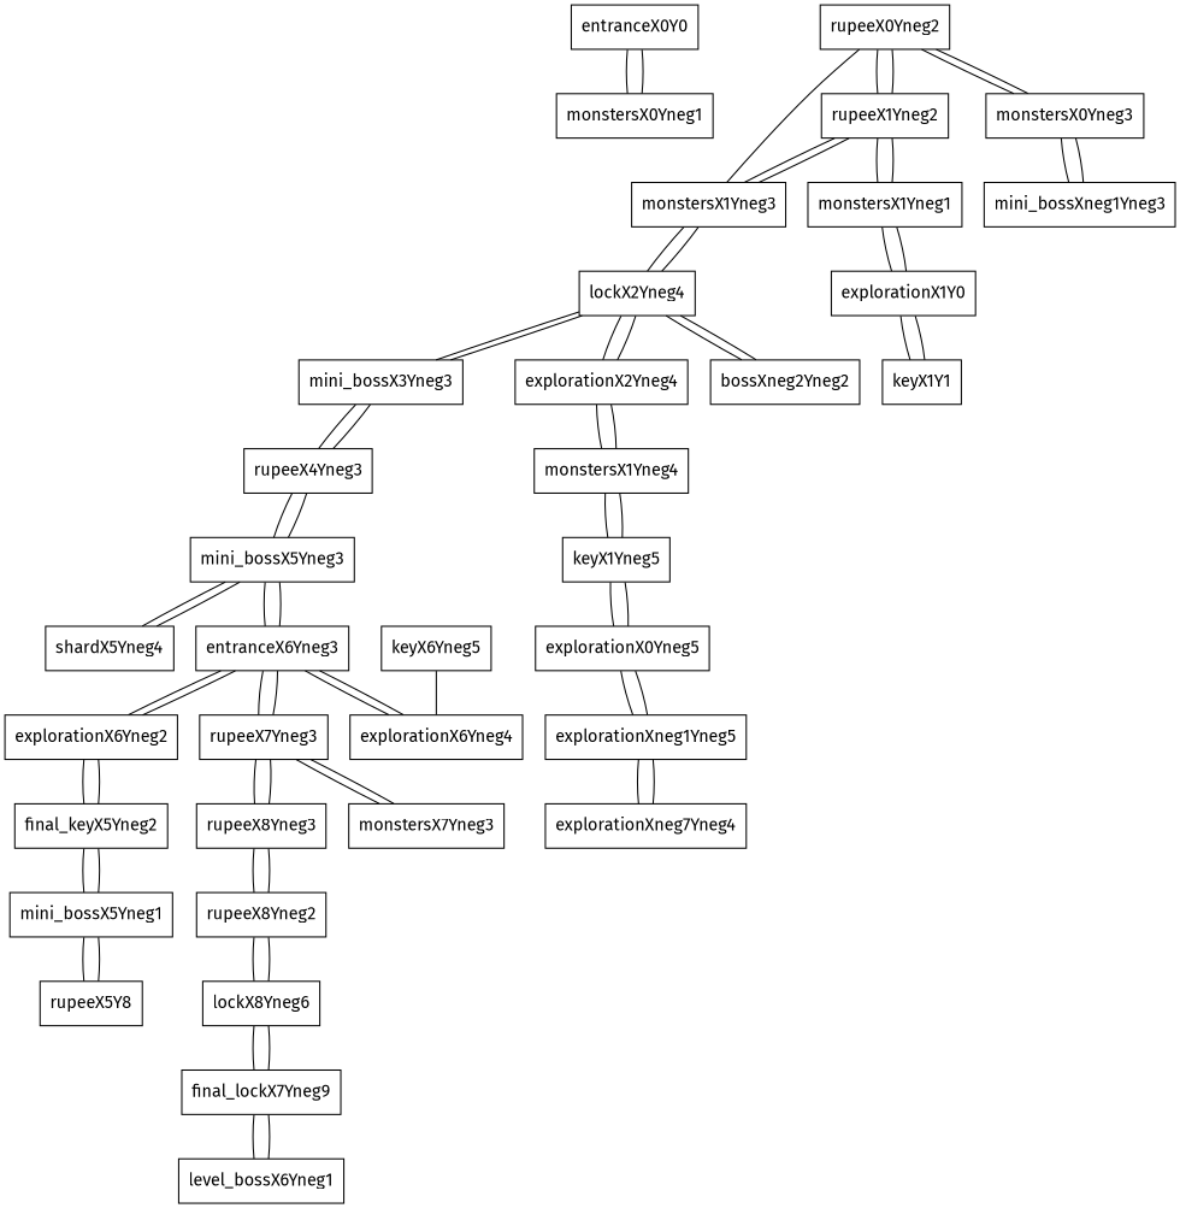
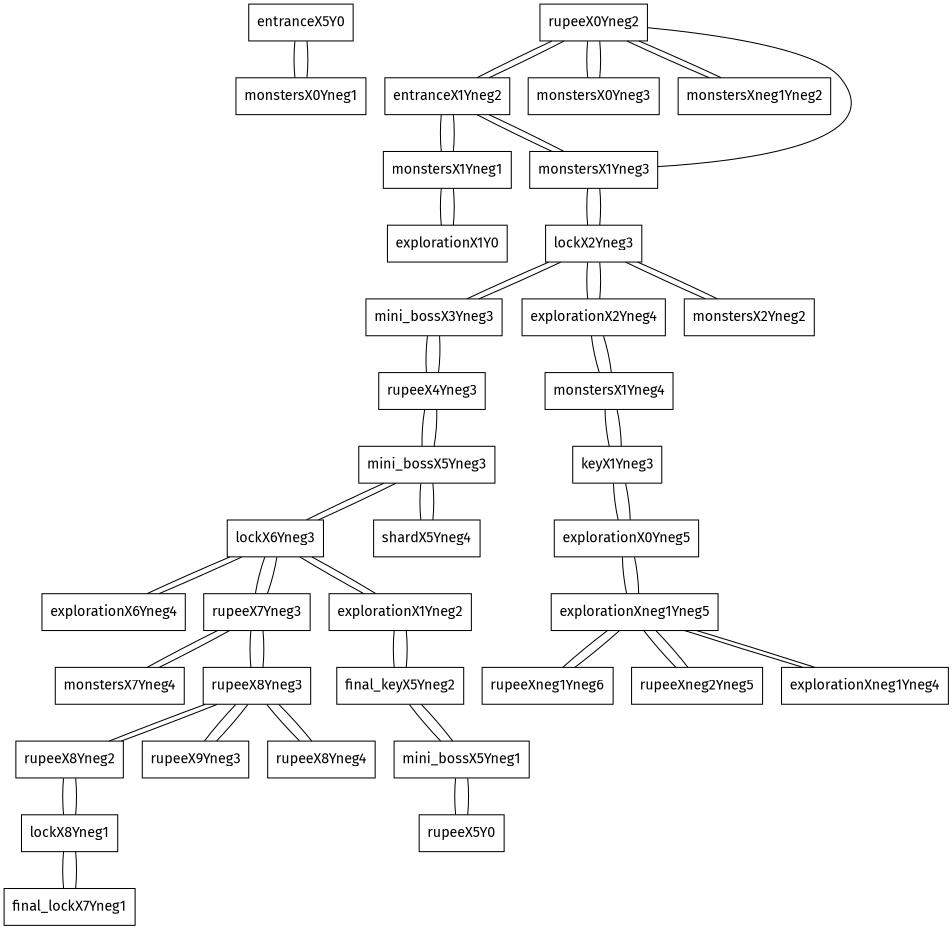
  graph {
    fontname="Fira Sans"
    node [fontname="Fira Sans" shape=box]
    edge [fontname="Fira Sans"]
-   entranceX0Y0
+   entranceX0Y0 [label=entranceX5Y0]
    monstersX0Yneg1
    rupeeX0Yneg2
-   rupeeX1Yneg2
+   rupeeX1Yneg2 [label=entranceX1Yneg2]
    monstersX0Yneg3
+   monstersXneg1Yneg2
    monstersX1Yneg3
    monstersX1Yneg1
-   mini_bossXneg1Yneg3
    explorationX1Y0
-   lockX2Yneg3 [label=lockX2Yneg4]
-   keyX1Y1
+   lockX2Yneg3
    mini_bossX3Yneg3
    explorationX2Yneg4
-   monstersX2Yneg2 [label=bossXneg2Yneg2]
+   monstersX2Yneg2
    rupeeX4Yneg3
    monstersX1Yneg4
    mini_bossX5Yneg3
    n19 [label=shardX5Yneg4]
-   lockX6Yneg3 [label=entranceX6Yneg3]
-   keyX1Yneg5
+   lockX6Yneg3
+   keyX1Yneg5 [label=keyX1Yneg3]
    explorationX0Yneg5
    explorationXneg1Yneg5
-   explorationXneg1Yneg4 [label=explorationXneg7Yneg4]
-   explorationX6Yneg2
+   rupeeXneg1Yneg6
+   rupeeXneg2Yneg5
+   explorationXneg1Yneg4
+   explorationX6Yneg2 [label=explorationX1Yneg2]
    explorationX6Yneg4
    rupeeX7Yneg3
    final_keyX5Yneg2
    rupeeX8Yneg3
-   monstersX7Yneg4 [label=monstersX7Yneg3]
+   monstersX7Yneg4
    mini_bossX5Yneg1
-   rupeeX5Y0 [label=rupeeX5Y8]
-   keyX6Yneg5
+   rupeeX5Y0
    rupeeX8Yneg2
-   lockX8Yneg1 [label=lockX8Yneg6]
-   final_lockX7Yneg1 [label=final_lockX7Yneg9]
-   level_bossX6Yneg1
+   rupeeX9Yneg3
+   rupeeX8Yneg4
+   lockX8Yneg1
+   final_lockX7Yneg1
    entranceX0Y0 -- monstersX0Yneg1
    monstersX0Yneg1 -- entranceX0Y0
    rupeeX0Yneg2 -- rupeeX1Yneg2
    rupeeX0Yneg2 -- monstersX0Yneg3
+   rupeeX0Yneg2 -- monstersXneg1Yneg2
    rupeeX0Yneg2 -- monstersX1Yneg3
    rupeeX1Yneg2 -- rupeeX0Yneg2
    rupeeX1Yneg2 -- monstersX1Yneg3
    rupeeX1Yneg2 -- monstersX1Yneg1
    monstersX0Yneg3 -- rupeeX0Yneg2
-   monstersX0Yneg3 -- mini_bossXneg1Yneg3
+   monstersXneg1Yneg2 -- rupeeX0Yneg2
    monstersX1Yneg3 -- rupeeX1Yneg2
    monstersX1Yneg3 -- lockX2Yneg3
    monstersX1Yneg1 -- rupeeX1Yneg2
    monstersX1Yneg1 -- explorationX1Y0
-   mini_bossXneg1Yneg3 -- monstersX0Yneg3
    explorationX1Y0 -- monstersX1Yneg1
-   explorationX1Y0 -- keyX1Y1
    lockX2Yneg3 -- monstersX1Yneg3
    lockX2Yneg3 -- mini_bossX3Yneg3
    lockX2Yneg3 -- explorationX2Yneg4
    lockX2Yneg3 -- monstersX2Yneg2
-   keyX1Y1 -- explorationX1Y0
    mini_bossX3Yneg3 -- lockX2Yneg3
    mini_bossX3Yneg3 -- rupeeX4Yneg3
    explorationX2Yneg4 -- lockX2Yneg3
    explorationX2Yneg4 -- monstersX1Yneg4
    monstersX2Yneg2 -- lockX2Yneg3
    rupeeX4Yneg3 -- mini_bossX3Yneg3
    rupeeX4Yneg3 -- mini_bossX5Yneg3
    monstersX1Yneg4 -- explorationX2Yneg4
    monstersX1Yneg4 -- keyX1Yneg5
    mini_bossX5Yneg3 -- rupeeX4Yneg3
    mini_bossX5Yneg3 -- n19
    mini_bossX5Yneg3 -- lockX6Yneg3
    n19 -- mini_bossX5Yneg3
    lockX6Yneg3 -- mini_bossX5Yneg3
    lockX6Yneg3 -- explorationX6Yneg2
    lockX6Yneg3 -- explorationX6Yneg4
    lockX6Yneg3 -- rupeeX7Yneg3
    keyX1Yneg5 -- monstersX1Yneg4
    keyX1Yneg5 -- explorationX0Yneg5
    explorationX0Yneg5 -- keyX1Yneg5
    explorationX0Yneg5 -- explorationXneg1Yneg5
    explorationXneg1Yneg5 -- explorationX0Yneg5
+   explorationXneg1Yneg5 -- rupeeXneg1Yneg6
+   explorationXneg1Yneg5 -- rupeeXneg2Yneg5
    explorationXneg1Yneg5 -- explorationXneg1Yneg4
+   rupeeXneg1Yneg6 -- explorationXneg1Yneg5
+   rupeeXneg2Yneg5 -- explorationXneg1Yneg5
    explorationXneg1Yneg4 -- explorationXneg1Yneg5
    explorationX6Yneg2 -- lockX6Yneg3
    explorationX6Yneg2 -- final_keyX5Yneg2
    explorationX6Yneg4 -- lockX6Yneg3
    rupeeX7Yneg3 -- lockX6Yneg3
    rupeeX7Yneg3 -- rupeeX8Yneg3
    rupeeX7Yneg3 -- monstersX7Yneg4
    final_keyX5Yneg2 -- explorationX6Yneg2
    final_keyX5Yneg2 -- mini_bossX5Yneg1
    rupeeX8Yneg3 -- rupeeX7Yneg3
    rupeeX8Yneg3 -- rupeeX8Yneg2
+   rupeeX8Yneg3 -- rupeeX9Yneg3
+   rupeeX8Yneg3 -- rupeeX8Yneg4
    monstersX7Yneg4 -- rupeeX7Yneg3
    mini_bossX5Yneg1 -- final_keyX5Yneg2
    mini_bossX5Yneg1 -- rupeeX5Y0
    rupeeX5Y0 -- mini_bossX5Yneg1
-   keyX6Yneg5 -- explorationX6Yneg4
    rupeeX8Yneg2 -- rupeeX8Yneg3
    rupeeX8Yneg2 -- lockX8Yneg1
+   rupeeX9Yneg3 -- rupeeX8Yneg3
+   rupeeX8Yneg4 -- rupeeX8Yneg3
    lockX8Yneg1 -- rupeeX8Yneg2
    lockX8Yneg1 -- final_lockX7Yneg1
    final_lockX7Yneg1 -- lockX8Yneg1
-   final_lockX7Yneg1 -- level_bossX6Yneg1
-   level_bossX6Yneg1 -- final_lockX7Yneg1
  }
